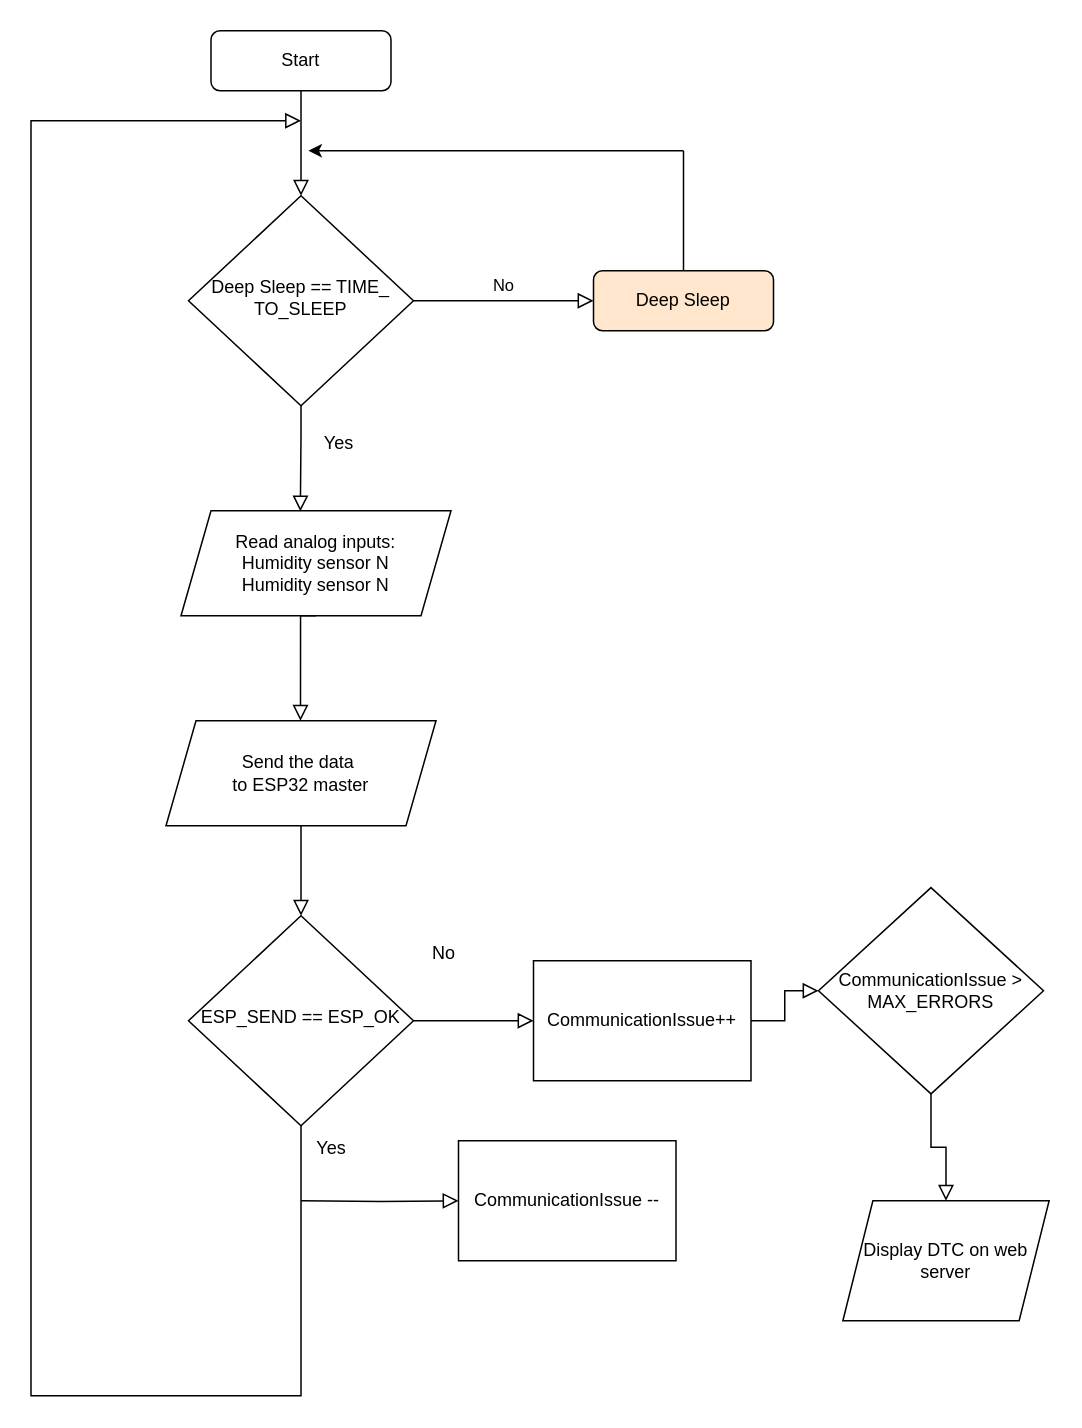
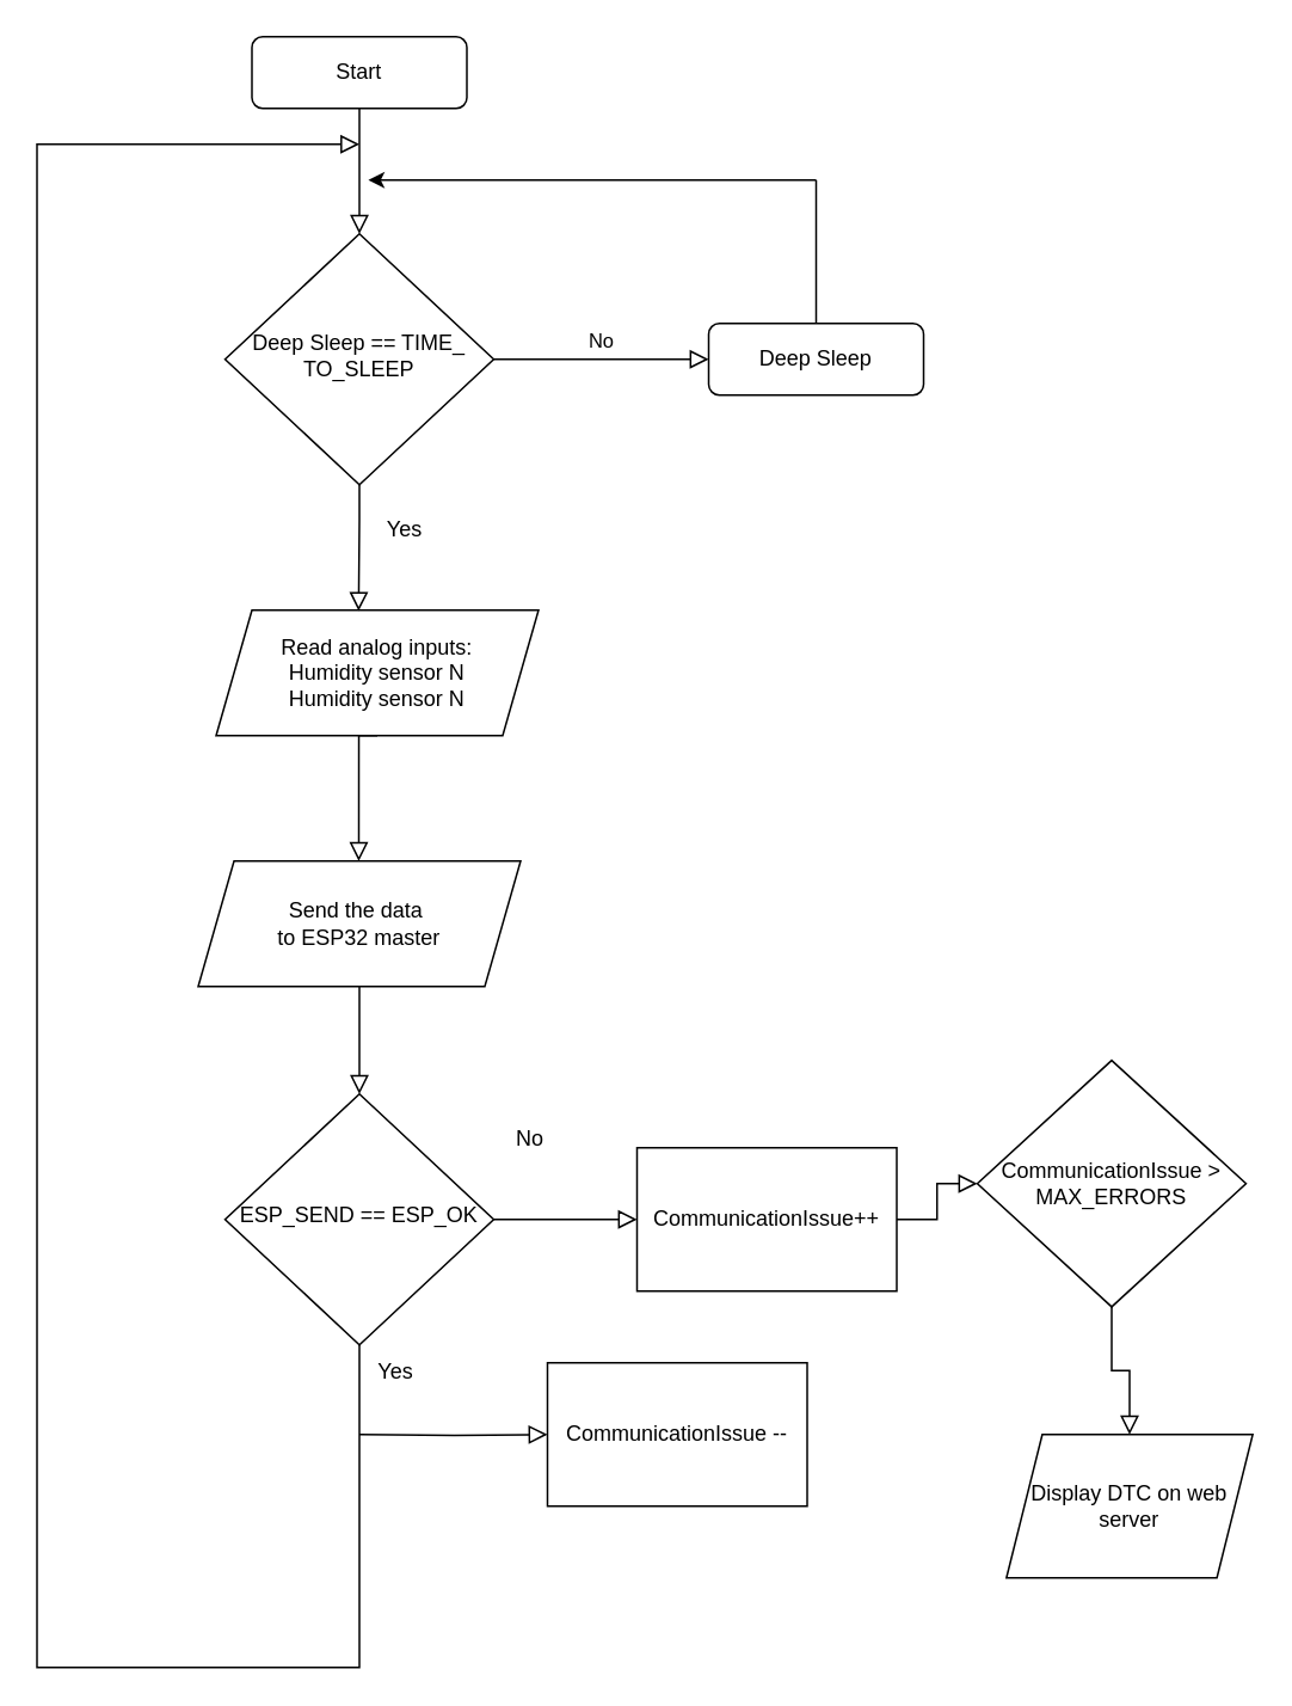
  <mxCell id="0" />
  <mxCell id="1" parent="0" />
  <mxCell id="2" value="" style="rounded=0;html=1;jettySize=auto;orthogonalLoop=1;fontSize=11;endArrow=block;endFill=0;endSize=8;strokeWidth=1;shadow=0;labelBackgroundColor=none;edgeStyle=orthogonalEdgeStyle;" parent="1" source="3" target="5" edge="1"><mxGeometry relative="1" as="geometry"><Array as="points"><mxPoint x="200" y="110" /><mxPoint x="200" y="110" /></Array></mxGeometry></mxCell>
  <mxCell id="3" value="Start" style="rounded=1;whiteSpace=wrap;html=1;fontSize=12;glass=0;strokeWidth=1;shadow=0;" parent="1" vertex="1"><mxGeometry x="140" y="20" width="120" height="40" as="geometry" /></mxCell>
  <mxCell id="4" value="No" style="edgeStyle=orthogonalEdgeStyle;rounded=0;html=1;jettySize=auto;orthogonalLoop=1;fontSize=11;endArrow=block;endFill=0;endSize=8;strokeWidth=1;shadow=0;labelBackgroundColor=none;" parent="1" source="5" target="6" edge="1"><mxGeometry y="10" relative="1" as="geometry"><mxPoint as="offset" /><Array as="points"><mxPoint x="365" y="200" /><mxPoint x="365" y="200" /></Array></mxGeometry></mxCell>
  <mxCell id="5" value="Deep Sleep == TIME_&lt;div&gt;TO_SLEEP&lt;/div&gt;" style="rhombus;whiteSpace=wrap;html=1;shadow=0;fontFamily=Helvetica;fontSize=12;align=center;strokeWidth=1;spacing=6;spacingTop=-4;" parent="1" vertex="1"><mxGeometry x="125" y="130" width="150" height="140" as="geometry" /></mxCell>
- <mxCell id="6" value="Deep Sleep" style="rounded=1;whiteSpace=wrap;html=1;fontSize=12;glass=0;strokeWidth=1;shadow=0;fillColor=#ffe6cc;" parent="1" vertex="1"><mxGeometry x="395" y="180" width="120" height="40" as="geometry" /></mxCell>
+ <mxCell id="6" value="Deep Sleep" style="rounded=1;whiteSpace=wrap;html=1;fontSize=12;glass=0;strokeWidth=1;shadow=0;" parent="1" vertex="1"><mxGeometry x="395" y="180" width="120" height="40" as="geometry" /></mxCell>
  <mxCell id="7" value="&lt;div&gt;&lt;br&gt;&lt;/div&gt;Read analog inputs:&lt;div&gt;Humidity sensor N&lt;/div&gt;&lt;div&gt;Humidity sensor N&lt;/div&gt;&lt;div&gt;&lt;br&gt;&lt;/div&gt;" style="shape=parallelogram;perimeter=parallelogramPerimeter;whiteSpace=wrap;html=1;fixedSize=1;" vertex="1" parent="1"><mxGeometry x="120" y="340" width="180" height="70" as="geometry" /></mxCell>
  <mxCell id="8" value="" style="endArrow=none;html=1;rounded=0;exitX=0.5;exitY=0;exitDx=0;exitDy=0;" edge="1" parent="1" source="6"><mxGeometry width="50" height="50" relative="1" as="geometry"><mxPoint x="455" y="150" as="sourcePoint" /><mxPoint x="455" y="100" as="targetPoint" /></mxGeometry></mxCell>
  <mxCell id="9" value="" style="endArrow=classic;html=1;rounded=0;" edge="1" parent="1"><mxGeometry width="50" height="50" relative="1" as="geometry"><mxPoint x="455" y="100" as="sourcePoint" /><mxPoint x="205" y="100" as="targetPoint" /></mxGeometry></mxCell>
  <mxCell id="10" value="Send the data&amp;nbsp;&lt;div&gt;to ESP32 master&lt;/div&gt;" style="shape=parallelogram;perimeter=parallelogramPerimeter;whiteSpace=wrap;html=1;fixedSize=1;" vertex="1" parent="1"><mxGeometry x="110" y="480" width="180" height="70" as="geometry" /></mxCell>
  <mxCell id="11" value="ESP_SEND == ESP_OK" style="rhombus;whiteSpace=wrap;html=1;shadow=0;fontFamily=Helvetica;fontSize=12;align=center;strokeWidth=1;spacing=6;spacingTop=-4;" vertex="1" parent="1"><mxGeometry x="125" y="610" width="150" height="140" as="geometry" /></mxCell>
  <mxCell id="12" value="" style="rounded=0;html=1;jettySize=auto;orthogonalLoop=1;fontSize=11;endArrow=block;endFill=0;endSize=8;strokeWidth=1;shadow=0;labelBackgroundColor=none;edgeStyle=orthogonalEdgeStyle;entryX=0.5;entryY=0;entryDx=0;entryDy=0;exitX=0.5;exitY=1;exitDx=0;exitDy=0;" edge="1" parent="1" source="10" target="11"><mxGeometry x="-0.716" y="25" relative="1" as="geometry"><mxPoint as="offset" /><mxPoint x="200" y="552" as="sourcePoint" /><mxPoint x="199.92" y="605" as="targetPoint" /><Array as="points" /></mxGeometry></mxCell>
  <mxCell id="13" value="" style="rounded=0;html=1;jettySize=auto;orthogonalLoop=1;fontSize=11;endArrow=block;endFill=0;endSize=8;strokeWidth=1;shadow=0;labelBackgroundColor=none;edgeStyle=orthogonalEdgeStyle;exitX=0.5;exitY=1;exitDx=0;exitDy=0;entryX=0.5;entryY=0;entryDx=0;entryDy=0;" edge="1" parent="1" source="7"><mxGeometry x="-0.716" y="25" relative="1" as="geometry"><mxPoint as="offset" /><mxPoint x="199.66" y="425" as="sourcePoint" /><mxPoint x="199.66" y="480" as="targetPoint" /><Array as="points"><mxPoint x="200" y="410" /></Array></mxGeometry></mxCell>
  <mxCell id="14" value="" style="rounded=0;html=1;jettySize=auto;orthogonalLoop=1;fontSize=11;endArrow=block;endFill=0;endSize=8;strokeWidth=1;shadow=0;labelBackgroundColor=none;edgeStyle=orthogonalEdgeStyle;entryX=0.442;entryY=0.006;entryDx=0;entryDy=0;exitX=0.5;exitY=1;exitDx=0;exitDy=0;entryPerimeter=0;" edge="1" parent="1" source="5" target="7"><mxGeometry x="-0.716" y="25" relative="1" as="geometry"><mxPoint as="offset" /><mxPoint x="199" y="280" as="sourcePoint" /><mxPoint x="199.29" y="335" as="targetPoint" /><Array as="points"><mxPoint x="200" y="290" /><mxPoint x="200" y="290" /></Array></mxGeometry></mxCell>
  <mxCell id="15" value="Yes" style="text;html=1;align=center;verticalAlign=middle;resizable=0;points=[];autosize=1;strokeColor=none;fillColor=none;" vertex="1" parent="1"><mxGeometry x="205" y="280" width="40" height="30" as="geometry" /></mxCell>
  <mxCell id="16" value="" style="rounded=0;html=1;jettySize=auto;orthogonalLoop=1;fontSize=11;endArrow=block;endFill=0;endSize=8;strokeWidth=1;shadow=0;labelBackgroundColor=none;edgeStyle=orthogonalEdgeStyle;exitX=0.5;exitY=1;exitDx=0;exitDy=0;" edge="1" parent="1" source="11"><mxGeometry x="-0.716" y="25" relative="1" as="geometry"><mxPoint as="offset" /><mxPoint x="199.58" y="760" as="sourcePoint" /><mxPoint x="200" y="80" as="targetPoint" /><Array as="points"><mxPoint x="200" y="930" /><mxPoint x="20" y="930" /></Array></mxGeometry></mxCell>
  <mxCell id="17" value="No" style="text;html=1;align=center;verticalAlign=middle;resizable=0;points=[];autosize=1;strokeColor=none;fillColor=none;" vertex="1" parent="1"><mxGeometry x="275" y="620" width="40" height="30" as="geometry" /></mxCell>
  <mxCell id="18" value="" style="rounded=0;html=1;jettySize=auto;orthogonalLoop=1;fontSize=11;endArrow=block;endFill=0;endSize=8;strokeWidth=1;shadow=0;labelBackgroundColor=none;edgeStyle=orthogonalEdgeStyle;exitX=1;exitY=0.5;exitDx=0;exitDy=0;entryX=0;entryY=0.5;entryDx=0;entryDy=0;" edge="1" parent="1" source="11" target="19"><mxGeometry x="-0.716" y="25" relative="1" as="geometry"><mxPoint as="offset" /><mxPoint x="294.96" y="680" as="sourcePoint" /><mxPoint x="355" y="680" as="targetPoint" /><Array as="points" /></mxGeometry></mxCell>
  <mxCell id="19" value="CommunicationIssue++" style="rounded=0;whiteSpace=wrap;html=1;" vertex="1" parent="1"><mxGeometry x="355" y="640" width="145" height="80" as="geometry" /></mxCell>
  <mxCell id="20" value="" style="rounded=0;html=1;jettySize=auto;orthogonalLoop=1;fontSize=11;endArrow=block;endFill=0;endSize=8;strokeWidth=1;shadow=0;labelBackgroundColor=none;edgeStyle=orthogonalEdgeStyle;exitX=1;exitY=0.5;exitDx=0;exitDy=0;entryX=0;entryY=0.5;entryDx=0;entryDy=0;" edge="1" parent="1" source="19" target="21"><mxGeometry x="-0.716" y="25" relative="1" as="geometry"><mxPoint as="offset" /><mxPoint x="535" y="679.58" as="sourcePoint" /><mxPoint x="595" y="680" as="targetPoint" /><Array as="points" /></mxGeometry></mxCell>
  <mxCell id="21" value="CommunicationIssue &amp;gt; MAX_ERRORS" style="rhombus;whiteSpace=wrap;html=1;" vertex="1" parent="1"><mxGeometry x="545" y="591.25" width="150" height="137.5" as="geometry" /></mxCell>
  <mxCell id="22" value="" style="rounded=0;html=1;jettySize=auto;orthogonalLoop=1;fontSize=11;endArrow=block;endFill=0;endSize=8;strokeWidth=1;shadow=0;labelBackgroundColor=none;edgeStyle=orthogonalEdgeStyle;exitX=0.5;exitY=1;exitDx=0;exitDy=0;entryX=0.5;entryY=0;entryDx=0;entryDy=0;" edge="1" parent="1" source="21" target="23"><mxGeometry x="-0.716" y="25" relative="1" as="geometry"><mxPoint as="offset" /><mxPoint x="629.52" y="760" as="sourcePoint" /><mxPoint x="630" y="800" as="targetPoint" /><Array as="points" /></mxGeometry></mxCell>
  <mxCell id="23" value="Display DTC on web server" style="shape=parallelogram;perimeter=parallelogramPerimeter;whiteSpace=wrap;html=1;fixedSize=1;" vertex="1" parent="1"><mxGeometry x="561.25" y="800" width="137.5" height="80" as="geometry" /></mxCell>
  <mxCell id="24" value="Yes" style="text;html=1;align=center;verticalAlign=middle;resizable=0;points=[];autosize=1;strokeColor=none;fillColor=none;" vertex="1" parent="1"><mxGeometry x="200" y="750" width="40" height="30" as="geometry" /></mxCell>
  <mxCell id="25" value="" style="rounded=0;html=1;jettySize=auto;orthogonalLoop=1;fontSize=11;endArrow=block;endFill=0;endSize=8;strokeWidth=1;shadow=0;labelBackgroundColor=none;edgeStyle=orthogonalEdgeStyle;exitX=1;exitY=0.5;exitDx=0;exitDy=0;entryX=0;entryY=0.5;entryDx=0;entryDy=0;" edge="1" parent="1" target="26"><mxGeometry x="-0.716" y="25" relative="1" as="geometry"><mxPoint as="offset" /><mxPoint x="200" y="800" as="sourcePoint" /><mxPoint x="280" y="800" as="targetPoint" /><Array as="points" /></mxGeometry></mxCell>
  <mxCell id="26" value="CommunicationIssue --" style="rounded=0;whiteSpace=wrap;html=1;" vertex="1" parent="1"><mxGeometry x="305" y="760" width="145" height="80" as="geometry" /></mxCell>
